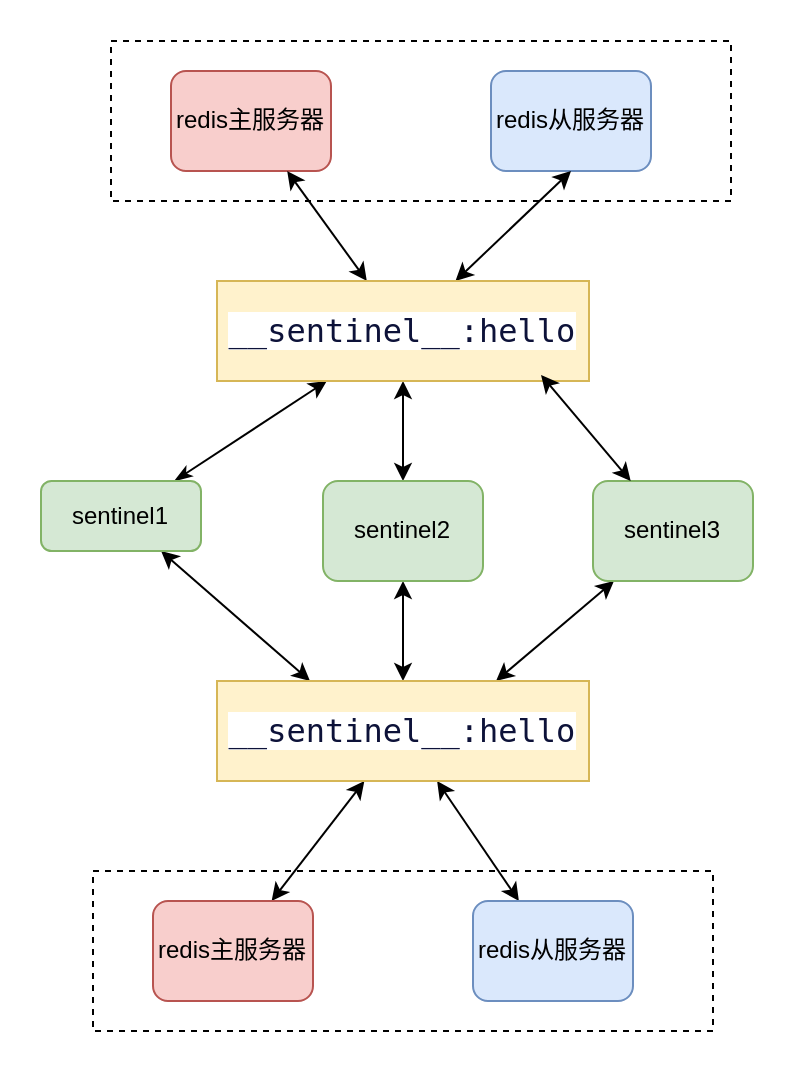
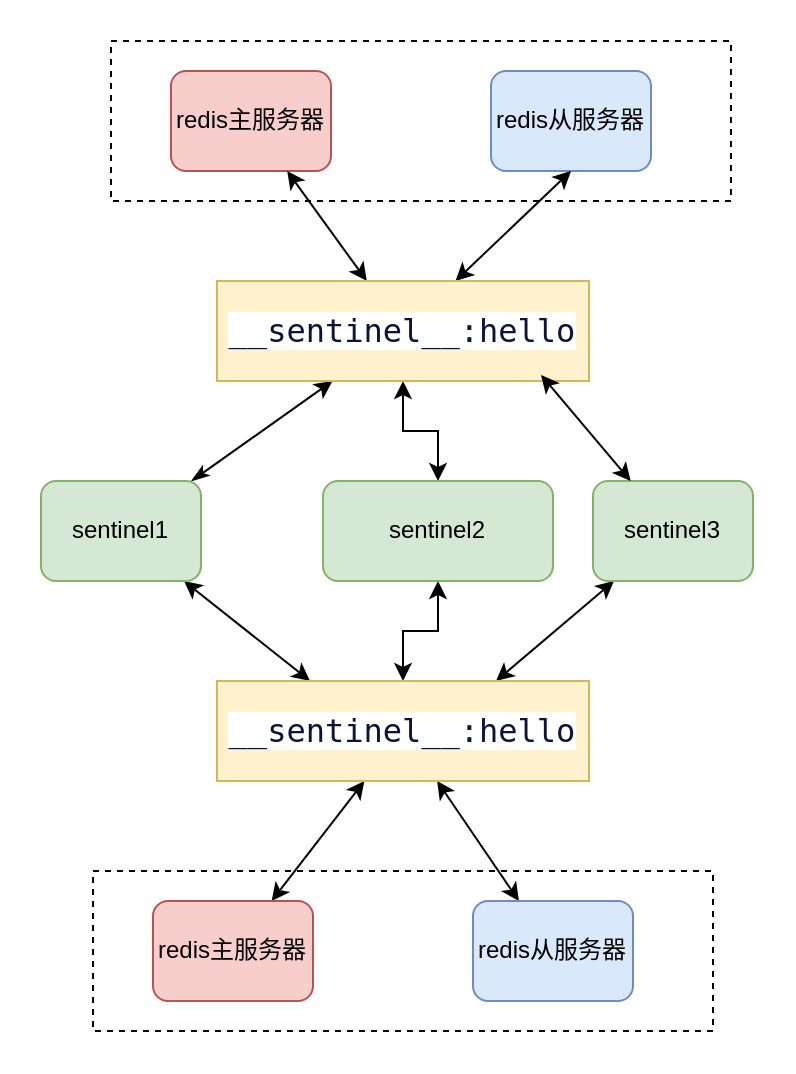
  <mxCell id="0" />
  <mxCell id="1" parent="0" />
  <mxCell id="2" value="" style="rounded=0;whiteSpace=wrap;html=1;dashed=1;" vertex="1" parent="1"><mxGeometry x="46" y="435" width="310" height="80" as="geometry" /></mxCell>
  <mxCell id="3" style="rounded=0;orthogonalLoop=1;jettySize=auto;html=1;startArrow=classicThin;startFill=1;" edge="1" parent="1" source="5" target="21"><mxGeometry relative="1" as="geometry" /></mxCell>
  <mxCell id="4" style="rounded=0;orthogonalLoop=1;jettySize=auto;html=1;entryX=0.25;entryY=0;entryDx=0;entryDy=0;startArrow=classic;startFill=1;" edge="1" parent="1" source="5" target="13"><mxGeometry relative="1" as="geometry" /></mxCell>
- <mxCell id="5" value="sentinel1" style="rounded=1;whiteSpace=wrap;html=1;fillColor=#d5e8d4;strokeColor=#82b366;" vertex="1" parent="1"><mxGeometry x="20" y="240" width="80" height="35" as="geometry" /></mxCell>
+ <mxCell id="5" value="sentinel1" style="rounded=1;whiteSpace=wrap;html=1;fillColor=#d5e8d4;strokeColor=#82b366;" vertex="1" parent="1"><mxGeometry x="20" y="240" width="80" height="50" as="geometry" /></mxCell>
  <mxCell id="6" value="" style="edgeStyle=orthogonalEdgeStyle;rounded=0;orthogonalLoop=1;jettySize=auto;html=1;startArrow=classic;startFill=1;" edge="1" parent="1" source="8" target="21"><mxGeometry relative="1" as="geometry" /></mxCell>
  <mxCell id="7" value="" style="edgeStyle=orthogonalEdgeStyle;rounded=0;orthogonalLoop=1;jettySize=auto;html=1;startArrow=classic;startFill=1;" edge="1" parent="1" source="8" target="13"><mxGeometry relative="1" as="geometry" /></mxCell>
- <mxCell id="8" value="sentinel2" style="rounded=1;whiteSpace=wrap;html=1;fillColor=#d5e8d4;strokeColor=#82b366;" vertex="1" parent="1"><mxGeometry x="161" y="240" width="80" height="50" as="geometry" /></mxCell>
+ <mxCell id="8" value="sentinel2" style="rounded=1;whiteSpace=wrap;html=1;fillColor=#d5e8d4;strokeColor=#82b366;" vertex="1" parent="1"><mxGeometry x="161" y="240" width="115" height="50" as="geometry" /></mxCell>
  <mxCell id="9" style="rounded=0;orthogonalLoop=1;jettySize=auto;html=1;entryX=0.75;entryY=0;entryDx=0;entryDy=0;startArrow=classic;startFill=1;" edge="1" parent="1" source="10" target="13"><mxGeometry relative="1" as="geometry" /></mxCell>
  <mxCell id="10" value="sentinel3" style="rounded=1;whiteSpace=wrap;html=1;fillColor=#d5e8d4;strokeColor=#82b366;" vertex="1" parent="1"><mxGeometry x="296" y="240" width="80" height="50" as="geometry" /></mxCell>
  <mxCell id="11" style="rounded=0;orthogonalLoop=1;jettySize=auto;html=1;startArrow=classic;startFill=1;" edge="1" parent="1" source="13" target="14"><mxGeometry relative="1" as="geometry" /></mxCell>
  <mxCell id="12" style="rounded=0;orthogonalLoop=1;jettySize=auto;html=1;startArrow=classic;startFill=1;" edge="1" parent="1" source="13" target="15"><mxGeometry relative="1" as="geometry" /></mxCell>
  <mxCell id="13" value="&lt;span style=&quot;color: rgb(13, 18, 57); font-family: monospace, monospace; font-size: 16px; text-align: left; background-color: rgb(255, 255, 255);&quot;&gt;__sentinel__:hello&lt;/span&gt;" style="rounded=0;whiteSpace=wrap;html=1;fillColor=#fff2cc;strokeColor=#d6b656;" vertex="1" parent="1"><mxGeometry x="108" y="340" width="186" height="50" as="geometry" /></mxCell>
  <mxCell id="14" value="redis主服务器" style="rounded=1;whiteSpace=wrap;html=1;fillColor=#f8cecc;strokeColor=#b85450;" vertex="1" parent="1"><mxGeometry x="76" y="450" width="80" height="50" as="geometry" /></mxCell>
  <mxCell id="15" value="redis从服务器" style="rounded=1;whiteSpace=wrap;html=1;fillColor=#dae8fc;strokeColor=#6c8ebf;" vertex="1" parent="1"><mxGeometry x="236" y="450" width="80" height="50" as="geometry" /></mxCell>
  <mxCell id="16" value="" style="rounded=0;whiteSpace=wrap;html=1;dashed=1;" vertex="1" parent="1"><mxGeometry x="55" y="20" width="310" height="80" as="geometry" /></mxCell>
  <mxCell id="17" value="redis主服务器" style="rounded=1;whiteSpace=wrap;html=1;fillColor=#f8cecc;strokeColor=#b85450;" vertex="1" parent="1"><mxGeometry x="85" y="35" width="80" height="50" as="geometry" /></mxCell>
  <mxCell id="18" value="redis从服务器" style="rounded=1;whiteSpace=wrap;html=1;fillColor=#dae8fc;strokeColor=#6c8ebf;" vertex="1" parent="1"><mxGeometry x="245" y="35" width="80" height="50" as="geometry" /></mxCell>
  <mxCell id="19" style="rounded=0;orthogonalLoop=1;jettySize=auto;html=1;startArrow=classic;startFill=1;" edge="1" parent="1" source="21" target="17"><mxGeometry relative="1" as="geometry" /></mxCell>
  <mxCell id="20" style="rounded=0;orthogonalLoop=1;jettySize=auto;html=1;entryX=0.5;entryY=1;entryDx=0;entryDy=0;startArrow=classic;startFill=1;" edge="1" parent="1" source="21" target="18"><mxGeometry relative="1" as="geometry" /></mxCell>
  <mxCell id="21" value="&lt;span style=&quot;color: rgb(13, 18, 57); font-family: monospace, monospace; font-size: 16px; text-align: left; background-color: rgb(255, 255, 255);&quot;&gt;__sentinel__:hello&lt;/span&gt;" style="rounded=0;whiteSpace=wrap;html=1;fillColor=#fff2cc;strokeColor=#d6b656;" vertex="1" parent="1"><mxGeometry x="108" y="140" width="186" height="50" as="geometry" /></mxCell>
  <mxCell id="22" style="rounded=0;orthogonalLoop=1;jettySize=auto;html=1;entryX=0.871;entryY=0.94;entryDx=0;entryDy=0;entryPerimeter=0;startArrow=classic;startFill=1;" edge="1" parent="1" source="10" target="21"><mxGeometry relative="1" as="geometry" /></mxCell>
